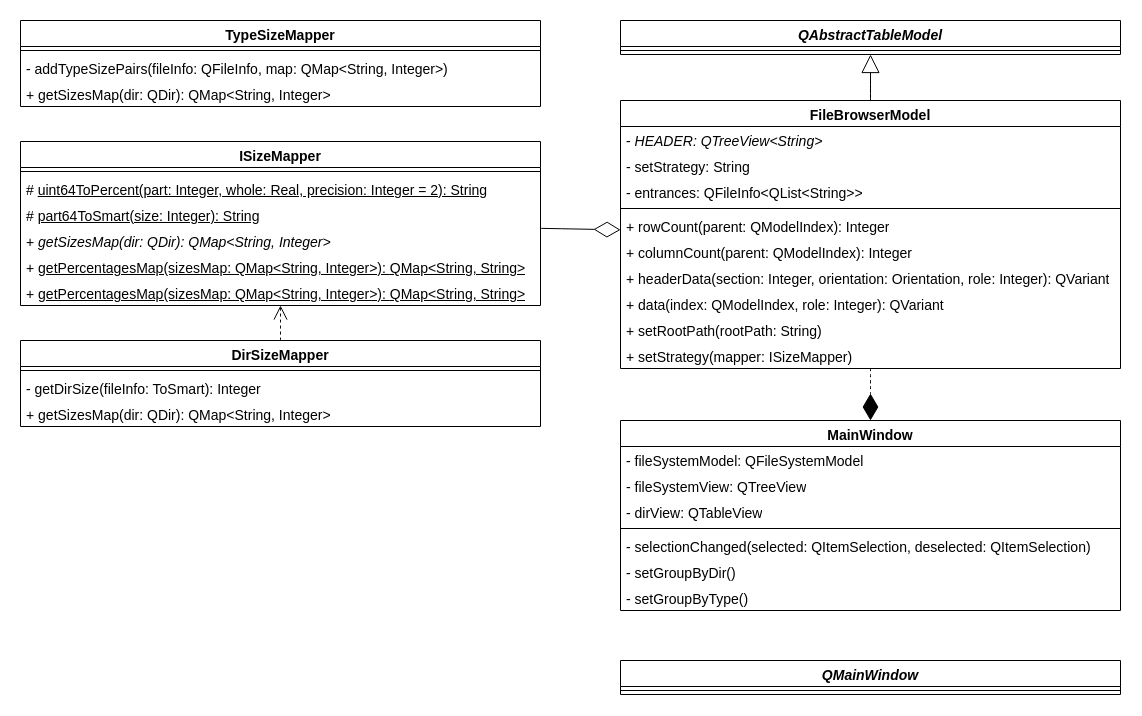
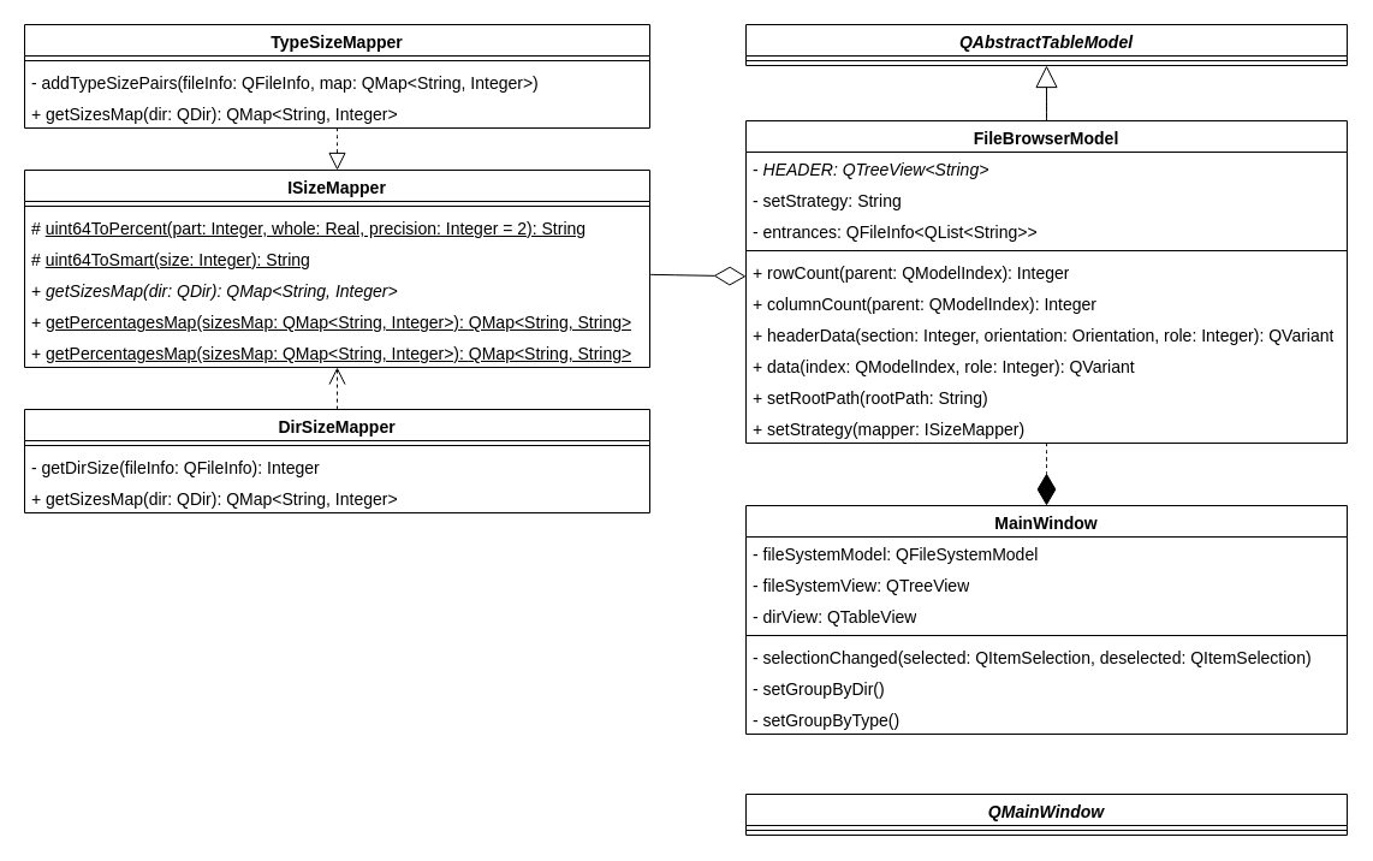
  <mxCell id="0" />
  <mxCell id="1" parent="0" />
  <mxCell id="2" value="&lt;font style=&quot;font-size: 14px;&quot;&gt;ISizeMapper&lt;/font&gt;" style="swimlane;fontStyle=1;align=center;verticalAlign=top;childLayout=stackLayout;horizontal=1;startSize=26;horizontalStack=0;resizeParent=1;resizeParentMax=0;resizeLast=0;collapsible=1;marginBottom=0;whiteSpace=wrap;html=1;" vertex="1" parent="1"><mxGeometry y="141" width="520" height="164" as="geometry" x="20" /></mxCell>
  <mxCell id="3" value="" style="line;strokeWidth=1;fillColor=none;align=left;verticalAlign=middle;spacingTop=-1;spacingLeft=3;spacingRight=3;rotatable=0;labelPosition=right;points=[];portConstraint=eastwest;strokeColor=inherit;" vertex="1" parent="2"><mxGeometry y="26" width="520" height="8" as="geometry" /></mxCell>
  <mxCell id="4" value="&lt;font style=&quot;font-size: 14px;&quot;&gt;#&amp;nbsp;&lt;u&gt;uint64ToPercent(part: Integer, whole: Real, precision: Integer = 2): String&lt;/u&gt;&lt;/font&gt;" style="text;strokeColor=none;fillColor=none;align=left;verticalAlign=top;spacingLeft=4;spacingRight=4;overflow=hidden;rotatable=0;points=[[0,0.5],[1,0.5]];portConstraint=eastwest;whiteSpace=wrap;html=1;" vertex="1" parent="2"><mxGeometry y="34" width="520" height="26" as="geometry" /></mxCell>
- <mxCell id="5" value="&lt;font style=&quot;&quot;&gt;&lt;span style=&quot;font-size: 14px;&quot;&gt;#&amp;nbsp;&lt;/span&gt;&lt;u style=&quot;&quot;&gt;&lt;span style=&quot;font-size: 14px;&quot;&gt;part64ToSmart(size: Integer): String&lt;/span&gt;&lt;/u&gt;&lt;/font&gt;" style="text;strokeColor=none;fillColor=none;align=left;verticalAlign=top;spacingLeft=4;spacingRight=4;overflow=hidden;rotatable=0;points=[[0,0.5],[1,0.5]];portConstraint=eastwest;whiteSpace=wrap;html=1;" vertex="1" parent="2"><mxGeometry y="60" width="520" height="26" as="geometry" /></mxCell>
+ <mxCell id="5" value="&lt;font style=&quot;&quot;&gt;&lt;span style=&quot;font-size: 14px;&quot;&gt;#&amp;nbsp;&lt;/span&gt;&lt;u style=&quot;&quot;&gt;&lt;span style=&quot;font-size: 14px;&quot;&gt;uint64ToSmart(size: Integer): String&lt;/span&gt;&lt;/u&gt;&lt;/font&gt;" style="text;strokeColor=none;fillColor=none;align=left;verticalAlign=top;spacingLeft=4;spacingRight=4;overflow=hidden;rotatable=0;points=[[0,0.5],[1,0.5]];portConstraint=eastwest;whiteSpace=wrap;html=1;" vertex="1" parent="2"><mxGeometry y="60" width="520" height="26" as="geometry" /></mxCell>
  <mxCell id="6" value="&lt;font style=&quot;font-size: 14px;&quot;&gt;+ &lt;i&gt;getSizesMap(dir: QDir): Q&lt;/i&gt;&lt;/font&gt;&lt;span style=&quot;font-size: 14px;&quot;&gt;&lt;i&gt;Map&amp;lt;String, Integer&amp;gt;&lt;/i&gt;&lt;/span&gt;" style="text;strokeColor=none;fillColor=none;align=left;verticalAlign=top;spacingLeft=4;spacingRight=4;overflow=hidden;rotatable=0;points=[[0,0.5],[1,0.5]];portConstraint=eastwest;whiteSpace=wrap;html=1;" vertex="1" parent="2"><mxGeometry y="86" width="520" height="26" as="geometry" /></mxCell>
  <mxCell id="7" value="&lt;font style=&quot;font-size: 14px;&quot;&gt;+ &lt;u&gt;getPercentagesMap(sizesMap: QMap&amp;lt;String, Integer&amp;gt;):&amp;nbsp;&lt;/u&gt;&lt;/font&gt;&lt;span style=&quot;font-size: 14px;&quot;&gt;&lt;u&gt;QMap&amp;lt;String, String&amp;gt;&lt;/u&gt;&lt;/span&gt;" style="text;strokeColor=none;fillColor=none;align=left;verticalAlign=top;spacingLeft=4;spacingRight=4;overflow=hidden;rotatable=0;points=[[0,0.5],[1,0.5]];portConstraint=eastwest;whiteSpace=wrap;html=1;" vertex="1" parent="2"><mxGeometry y="112" width="520" height="26" as="geometry" /></mxCell>
  <mxCell id="8" value="&lt;font style=&quot;font-size: 14px;&quot;&gt;+ &lt;u&gt;getPercentagesMap(sizesMap: QMap&amp;lt;String, Integer&amp;gt;):&amp;nbsp;&lt;/u&gt;&lt;/font&gt;&lt;span style=&quot;font-size: 14px;&quot;&gt;&lt;u&gt;QMap&amp;lt;String, String&amp;gt;&lt;/u&gt;&lt;/span&gt;" style="text;strokeColor=none;fillColor=none;align=left;verticalAlign=top;spacingLeft=4;spacingRight=4;overflow=hidden;rotatable=0;points=[[0,0.5],[1,0.5]];portConstraint=eastwest;whiteSpace=wrap;html=1;" vertex="1" parent="2"><mxGeometry y="138" width="520" height="26" as="geometry" /></mxCell>
  <mxCell id="9" value="&lt;font style=&quot;font-size: 14px;&quot;&gt;DirSizeMapper&lt;/font&gt;" style="swimlane;fontStyle=1;align=center;verticalAlign=top;childLayout=stackLayout;horizontal=1;startSize=26;horizontalStack=0;resizeParent=1;resizeParentMax=0;resizeLast=0;collapsible=1;marginBottom=0;whiteSpace=wrap;html=1;" vertex="1" parent="1"><mxGeometry y="340" width="520" height="86" as="geometry" x="20" /></mxCell>
  <mxCell id="10" value="" style="line;strokeWidth=1;fillColor=none;align=left;verticalAlign=middle;spacingTop=-1;spacingLeft=3;spacingRight=3;rotatable=0;labelPosition=right;points=[];portConstraint=eastwest;strokeColor=inherit;" vertex="1" parent="9"><mxGeometry y="26" width="520" height="8" as="geometry" /></mxCell>
- <mxCell id="11" value="&lt;font style=&quot;font-size: 14px;&quot;&gt;- getDirSize(fileInfo: ToSmart): Integer&lt;/font&gt;" style="text;strokeColor=none;fillColor=none;align=left;verticalAlign=top;spacingLeft=4;spacingRight=4;overflow=hidden;rotatable=0;points=[[0,0.5],[1,0.5]];portConstraint=eastwest;whiteSpace=wrap;html=1;" vertex="1" parent="9"><mxGeometry y="34" width="520" height="26" as="geometry" /></mxCell>
+ <mxCell id="11" value="&lt;font style=&quot;font-size: 14px;&quot;&gt;- getDirSize(fileInfo: QFileInfo): Integer&lt;/font&gt;" style="text;strokeColor=none;fillColor=none;align=left;verticalAlign=top;spacingLeft=4;spacingRight=4;overflow=hidden;rotatable=0;points=[[0,0.5],[1,0.5]];portConstraint=eastwest;whiteSpace=wrap;html=1;" vertex="1" parent="9"><mxGeometry y="34" width="520" height="26" as="geometry" /></mxCell>
  <mxCell id="12" value="&lt;font style=&quot;font-size: 14px;&quot;&gt;+ getSizesMap(dir: QDir):&amp;nbsp;&lt;/font&gt;&lt;span style=&quot;font-size: 14px;&quot;&gt;QMap&amp;lt;String, Integer&amp;gt;&lt;/span&gt;" style="text;strokeColor=none;fillColor=none;align=left;verticalAlign=top;spacingLeft=4;spacingRight=4;overflow=hidden;rotatable=0;points=[[0,0.5],[1,0.5]];portConstraint=eastwest;whiteSpace=wrap;html=1;" vertex="1" parent="9"><mxGeometry y="60" width="520" height="26" as="geometry" /></mxCell>
  <mxCell id="13" value="" style="endArrow=open;dashed=1;endFill=0;endSize=12;html=1;rounded=0;fontSize=12;curved=1;" edge="1" parent="1" source="9" target="2"><mxGeometry width="160" relative="1" as="geometry"><mxPoint x="380" y="450" as="sourcePoint" /><mxPoint x="540" y="450" as="targetPoint" /></mxGeometry></mxCell>
  <mxCell id="14" value="&lt;font style=&quot;font-size: 14px;&quot;&gt;TypeSizeMapper&lt;/font&gt;" style="swimlane;fontStyle=1;align=center;verticalAlign=top;childLayout=stackLayout;horizontal=1;startSize=26;horizontalStack=0;resizeParent=1;resizeParentMax=0;resizeLast=0;collapsible=1;marginBottom=0;whiteSpace=wrap;html=1;" vertex="1" parent="1"><mxGeometry width="520" height="86" as="geometry" x="20" y="20" /></mxCell>
  <mxCell id="15" value="" style="line;strokeWidth=1;fillColor=none;align=left;verticalAlign=middle;spacingTop=-1;spacingLeft=3;spacingRight=3;rotatable=0;labelPosition=right;points=[];portConstraint=eastwest;strokeColor=inherit;" vertex="1" parent="14"><mxGeometry y="26" width="520" height="8" as="geometry" /></mxCell>
  <mxCell id="16" value="&lt;font style=&quot;font-size: 14px;&quot;&gt;-&amp;nbsp;addTypeSizePairs(fileInfo: QFileInfo, map: QMap&amp;lt;String, Integer&amp;gt;)&lt;/font&gt;" style="text;strokeColor=none;fillColor=none;align=left;verticalAlign=top;spacingLeft=4;spacingRight=4;overflow=hidden;rotatable=0;points=[[0,0.5],[1,0.5]];portConstraint=eastwest;whiteSpace=wrap;html=1;" vertex="1" parent="14"><mxGeometry y="34" width="520" height="26" as="geometry" /></mxCell>
  <mxCell id="17" value="&lt;font style=&quot;font-size: 14px;&quot;&gt;+ getSizesMap(dir: QDir):&amp;nbsp;QMap&amp;lt;String, Integer&amp;gt;&lt;/font&gt;" style="text;strokeColor=none;fillColor=none;align=left;verticalAlign=top;spacingLeft=4;spacingRight=4;overflow=hidden;rotatable=0;points=[[0,0.5],[1,0.5]];portConstraint=eastwest;whiteSpace=wrap;html=1;" vertex="1" parent="14"><mxGeometry y="60" width="520" height="26" as="geometry" /></mxCell>
+ <mxCell id="18" value="" style="endArrow=block;dashed=1;endFill=0;endSize=12;html=1;rounded=0;fontSize=12;curved=1;" edge="1" parent="1" source="14" target="2"><mxGeometry width="160" relative="1" as="geometry"><mxPoint x="380" y="250" as="sourcePoint" /><mxPoint x="640" y="220" as="targetPoint" /></mxGeometry></mxCell>
  <mxCell id="19" value="&lt;font style=&quot;font-size: 14px;&quot;&gt;FileBrowserModel&lt;/font&gt;" style="swimlane;fontStyle=1;align=center;verticalAlign=top;childLayout=stackLayout;horizontal=1;startSize=26;horizontalStack=0;resizeParent=1;resizeParentMax=0;resizeLast=0;collapsible=1;marginBottom=0;whiteSpace=wrap;html=1;" vertex="1" parent="1"><mxGeometry x="620" y="100" width="500" height="268" as="geometry" /></mxCell>
  <mxCell id="20" value="&lt;span style=&quot;font-size: 14px;&quot;&gt;-&amp;nbsp;&lt;i&gt;HEADER: QTreeView&amp;lt;String&amp;gt;&lt;/i&gt;&lt;/span&gt;" style="text;strokeColor=none;fillColor=none;align=left;verticalAlign=top;spacingLeft=4;spacingRight=4;overflow=hidden;rotatable=0;points=[[0,0.5],[1,0.5]];portConstraint=eastwest;whiteSpace=wrap;html=1;" vertex="1" parent="19"><mxGeometry y="26" width="500" height="26" as="geometry" /></mxCell>
  <mxCell id="21" value="&lt;span style=&quot;font-size: 14px;&quot;&gt;-&amp;nbsp;setStrategy: String&lt;/span&gt;" style="text;strokeColor=none;fillColor=none;align=left;verticalAlign=top;spacingLeft=4;spacingRight=4;overflow=hidden;rotatable=0;points=[[0,0.5],[1,0.5]];portConstraint=eastwest;whiteSpace=wrap;html=1;" vertex="1" parent="19"><mxGeometry y="52" width="500" height="26" as="geometry" /></mxCell>
  <mxCell id="22" value="&lt;span style=&quot;font-size: 14px;&quot;&gt;- entrances: QFileInfo&amp;lt;&lt;/span&gt;&lt;span style=&quot;font-size: 14px;&quot;&gt;QList&amp;lt;String&amp;gt;&lt;/span&gt;&lt;span style=&quot;font-size: 14px;&quot;&gt;&amp;gt;&lt;/span&gt;" style="text;strokeColor=none;fillColor=none;align=left;verticalAlign=top;spacingLeft=4;spacingRight=4;overflow=hidden;rotatable=0;points=[[0,0.5],[1,0.5]];portConstraint=eastwest;whiteSpace=wrap;html=1;" vertex="1" parent="19"><mxGeometry y="78" width="500" height="26" as="geometry" /></mxCell>
  <mxCell id="23" value="" style="line;strokeWidth=1;fillColor=none;align=left;verticalAlign=middle;spacingTop=-1;spacingLeft=3;spacingRight=3;rotatable=0;labelPosition=right;points=[];portConstraint=eastwest;strokeColor=inherit;" vertex="1" parent="19"><mxGeometry y="104" width="500" height="8" as="geometry" /></mxCell>
  <mxCell id="24" value="&lt;span style=&quot;font-size: 14px;&quot;&gt;+&amp;nbsp;rowCount(parent:&amp;nbsp;&lt;/span&gt;&lt;span style=&quot;font-size: 14px;&quot;&gt;QModelIndex&lt;/span&gt;&lt;span style=&quot;font-size: 14px;&quot;&gt;): Integer&lt;/span&gt;" style="text;strokeColor=none;fillColor=none;align=left;verticalAlign=top;spacingLeft=4;spacingRight=4;overflow=hidden;rotatable=0;points=[[0,0.5],[1,0.5]];portConstraint=eastwest;whiteSpace=wrap;html=1;" vertex="1" parent="19"><mxGeometry y="112" width="500" height="26" as="geometry" /></mxCell>
  <mxCell id="25" value="&lt;span style=&quot;font-size: 14px;&quot;&gt;+&amp;nbsp;columnCount(&lt;/span&gt;&lt;span style=&quot;font-size: 14px;&quot;&gt;parent:&amp;nbsp;&lt;/span&gt;&lt;span style=&quot;font-size: 14px;&quot;&gt;QModelIndex&lt;/span&gt;&lt;span style=&quot;font-size: 14px;&quot;&gt;): Integer&lt;/span&gt;" style="text;strokeColor=none;fillColor=none;align=left;verticalAlign=top;spacingLeft=4;spacingRight=4;overflow=hidden;rotatable=0;points=[[0,0.5],[1,0.5]];portConstraint=eastwest;whiteSpace=wrap;html=1;" vertex="1" parent="19"><mxGeometry y="138" width="500" height="26" as="geometry" /></mxCell>
  <mxCell id="26" value="&lt;span style=&quot;font-size: 14px;&quot;&gt;+ headerData(section: Integer, orientation:&amp;nbsp;&lt;/span&gt;&lt;span style=&quot;font-size: 14px;&quot;&gt;Orientation&lt;/span&gt;&lt;span style=&quot;font-size: 14px;&quot;&gt;, role: Integer):&amp;nbsp;QVariant&lt;/span&gt;" style="text;strokeColor=none;fillColor=none;align=left;verticalAlign=top;spacingLeft=4;spacingRight=4;overflow=hidden;rotatable=0;points=[[0,0.5],[1,0.5]];portConstraint=eastwest;whiteSpace=wrap;html=1;" vertex="1" parent="19"><mxGeometry y="164" width="500" height="26" as="geometry" /></mxCell>
  <mxCell id="27" value="&lt;span style=&quot;font-size: 14px;&quot;&gt;+ data(index:&amp;nbsp;&lt;/span&gt;&lt;span style=&quot;font-size: 14px;&quot;&gt;QModelIndex&lt;/span&gt;&lt;span style=&quot;font-size: 14px;&quot;&gt;, role: Integer):&amp;nbsp;QVariant&lt;/span&gt;" style="text;strokeColor=none;fillColor=none;align=left;verticalAlign=top;spacingLeft=4;spacingRight=4;overflow=hidden;rotatable=0;points=[[0,0.5],[1,0.5]];portConstraint=eastwest;whiteSpace=wrap;html=1;" vertex="1" parent="19"><mxGeometry y="190" width="500" height="26" as="geometry" /></mxCell>
  <mxCell id="28" value="&lt;span style=&quot;font-size: 14px;&quot;&gt;+&amp;nbsp;setRootPath(rootPath:&amp;nbsp;&lt;/span&gt;&lt;span style=&quot;font-size: 14px;&quot;&gt;String&lt;/span&gt;&lt;span style=&quot;font-size: 14px;&quot;&gt;)&lt;/span&gt;" style="text;strokeColor=none;fillColor=none;align=left;verticalAlign=top;spacingLeft=4;spacingRight=4;overflow=hidden;rotatable=0;points=[[0,0.5],[1,0.5]];portConstraint=eastwest;whiteSpace=wrap;html=1;" vertex="1" parent="19"><mxGeometry y="216" width="500" height="26" as="geometry" /></mxCell>
  <mxCell id="29" value="&lt;span style=&quot;font-size: 14px;&quot;&gt;+ setStrategy(mapper:&amp;nbsp;ISizeMapper)&lt;/span&gt;" style="text;strokeColor=none;fillColor=none;align=left;verticalAlign=top;spacingLeft=4;spacingRight=4;overflow=hidden;rotatable=0;points=[[0,0.5],[1,0.5]];portConstraint=eastwest;whiteSpace=wrap;html=1;" vertex="1" parent="19"><mxGeometry y="242" width="500" height="26" as="geometry" /></mxCell>
  <mxCell id="30" value="" style="endArrow=diamondThin;endFill=0;endSize=24;html=1;rounded=0;fontSize=12;curved=1;" edge="1" parent="1" source="2" target="19"><mxGeometry width="160" relative="1" as="geometry"><mxPoint x="490" y="360" as="sourcePoint" /><mxPoint x="650" y="360" as="targetPoint" /></mxGeometry></mxCell>
  <mxCell id="31" value="&lt;font style=&quot;font-size: 14px;&quot;&gt;MainWindow&lt;/font&gt;" style="swimlane;fontStyle=1;align=center;verticalAlign=top;childLayout=stackLayout;horizontal=1;startSize=26;horizontalStack=0;resizeParent=1;resizeParentMax=0;resizeLast=0;collapsible=1;marginBottom=0;whiteSpace=wrap;html=1;" vertex="1" parent="1"><mxGeometry x="620" y="420" width="500" height="190" as="geometry" /></mxCell>
  <mxCell id="32" value="&lt;span style=&quot;font-size: 14px;&quot;&gt;-&amp;nbsp;fileSystemModel:&amp;nbsp;QFileSystemModel&lt;/span&gt;" style="text;strokeColor=none;fillColor=none;align=left;verticalAlign=top;spacingLeft=4;spacingRight=4;overflow=hidden;rotatable=0;points=[[0,0.5],[1,0.5]];portConstraint=eastwest;whiteSpace=wrap;html=1;" vertex="1" parent="31"><mxGeometry y="26" width="500" height="26" as="geometry" /></mxCell>
  <mxCell id="33" value="&lt;span style=&quot;font-size: 14px;&quot;&gt;- fileSystemView:&amp;nbsp;QTreeView&lt;/span&gt;" style="text;strokeColor=none;fillColor=none;align=left;verticalAlign=top;spacingLeft=4;spacingRight=4;overflow=hidden;rotatable=0;points=[[0,0.5],[1,0.5]];portConstraint=eastwest;whiteSpace=wrap;html=1;" vertex="1" parent="31"><mxGeometry y="52" width="500" height="26" as="geometry" /></mxCell>
  <mxCell id="34" value="&lt;span style=&quot;font-size: 14px;&quot;&gt;- dirView:&amp;nbsp;QTableView&lt;/span&gt;" style="text;strokeColor=none;fillColor=none;align=left;verticalAlign=top;spacingLeft=4;spacingRight=4;overflow=hidden;rotatable=0;points=[[0,0.5],[1,0.5]];portConstraint=eastwest;whiteSpace=wrap;html=1;" vertex="1" parent="31"><mxGeometry y="78" width="500" height="26" as="geometry" /></mxCell>
  <mxCell id="35" value="" style="line;strokeWidth=1;fillColor=none;align=left;verticalAlign=middle;spacingTop=-1;spacingLeft=3;spacingRight=3;rotatable=0;labelPosition=right;points=[];portConstraint=eastwest;strokeColor=inherit;" vertex="1" parent="31"><mxGeometry y="104" width="500" height="8" as="geometry" /></mxCell>
  <mxCell id="36" value="&lt;span style=&quot;font-size: 14px;&quot;&gt;- selectionChanged(selected: QItemSelection, deselected: QItemSelection)&lt;/span&gt;" style="text;strokeColor=none;fillColor=none;align=left;verticalAlign=top;spacingLeft=4;spacingRight=4;overflow=hidden;rotatable=0;points=[[0,0.5],[1,0.5]];portConstraint=eastwest;whiteSpace=wrap;html=1;" vertex="1" parent="31"><mxGeometry y="112" width="500" height="26" as="geometry" /></mxCell>
  <mxCell id="37" value="&lt;span style=&quot;font-size: 14px;&quot;&gt;- setGroupByDir()&lt;/span&gt;" style="text;strokeColor=none;fillColor=none;align=left;verticalAlign=top;spacingLeft=4;spacingRight=4;overflow=hidden;rotatable=0;points=[[0,0.5],[1,0.5]];portConstraint=eastwest;whiteSpace=wrap;html=1;" vertex="1" parent="31"><mxGeometry y="138" width="500" height="26" as="geometry" /></mxCell>
  <mxCell id="38" value="&lt;span style=&quot;font-size: 14px;&quot;&gt;- setGroupByType()&lt;/span&gt;" style="text;strokeColor=none;fillColor=none;align=left;verticalAlign=top;spacingLeft=4;spacingRight=4;overflow=hidden;rotatable=0;points=[[0,0.5],[1,0.5]];portConstraint=eastwest;whiteSpace=wrap;html=1;" vertex="1" parent="31"><mxGeometry y="164" width="500" height="26" as="geometry" /></mxCell>
  <mxCell id="39" value="&lt;font style=&quot;font-size: 14px;&quot;&gt;&lt;i&gt;QAbstractTableModel&lt;/i&gt;&lt;/font&gt;" style="swimlane;fontStyle=1;align=center;verticalAlign=top;childLayout=stackLayout;horizontal=1;startSize=26;horizontalStack=0;resizeParent=1;resizeParentMax=0;resizeLast=0;collapsible=1;marginBottom=0;whiteSpace=wrap;html=1;" vertex="1" parent="1"><mxGeometry x="620" width="500" height="34" as="geometry" y="20" /></mxCell>
  <mxCell id="40" value="" style="line;strokeWidth=1;fillColor=none;align=left;verticalAlign=middle;spacingTop=-1;spacingLeft=3;spacingRight=3;rotatable=0;labelPosition=right;points=[];portConstraint=eastwest;strokeColor=inherit;" vertex="1" parent="39"><mxGeometry y="26" width="500" height="8" as="geometry" /></mxCell>
  <mxCell id="41" value="" style="endArrow=block;endSize=16;endFill=0;html=1;rounded=0;fontSize=12;curved=1;" edge="1" parent="1" source="19" target="39"><mxGeometry width="160" relative="1" as="geometry"><mxPoint x="980" y="26" as="sourcePoint" /><mxPoint x="900" y="80" as="targetPoint" /></mxGeometry></mxCell>
  <mxCell id="42" value="&lt;span style=&quot;font-size: 14px;&quot;&gt;&lt;i&gt;QMainWindow&lt;/i&gt;&lt;/span&gt;" style="swimlane;fontStyle=1;align=center;verticalAlign=top;childLayout=stackLayout;horizontal=1;startSize=26;horizontalStack=0;resizeParent=1;resizeParentMax=0;resizeLast=0;collapsible=1;marginBottom=0;whiteSpace=wrap;html=1;" vertex="1" parent="1"><mxGeometry x="620" y="660" width="500" height="34" as="geometry" /></mxCell>
  <mxCell id="43" value="" style="line;strokeWidth=1;fillColor=none;align=left;verticalAlign=middle;spacingTop=-1;spacingLeft=3;spacingRight=3;rotatable=0;labelPosition=right;points=[];portConstraint=eastwest;strokeColor=inherit;" vertex="1" parent="42"><mxGeometry y="26" width="500" height="8" as="geometry" /></mxCell>
  <mxCell id="44" value="" style="endArrow=diamondThin;endFill=1;endSize=24;html=1;rounded=0;fontSize=12;curved=1;dashed=1;" edge="1" parent="1" source="19" target="31"><mxGeometry width="160" relative="1" as="geometry"><mxPoint x="600" y="410" as="sourcePoint" /><mxPoint x="550" y="480" as="targetPoint" /></mxGeometry></mxCell>
